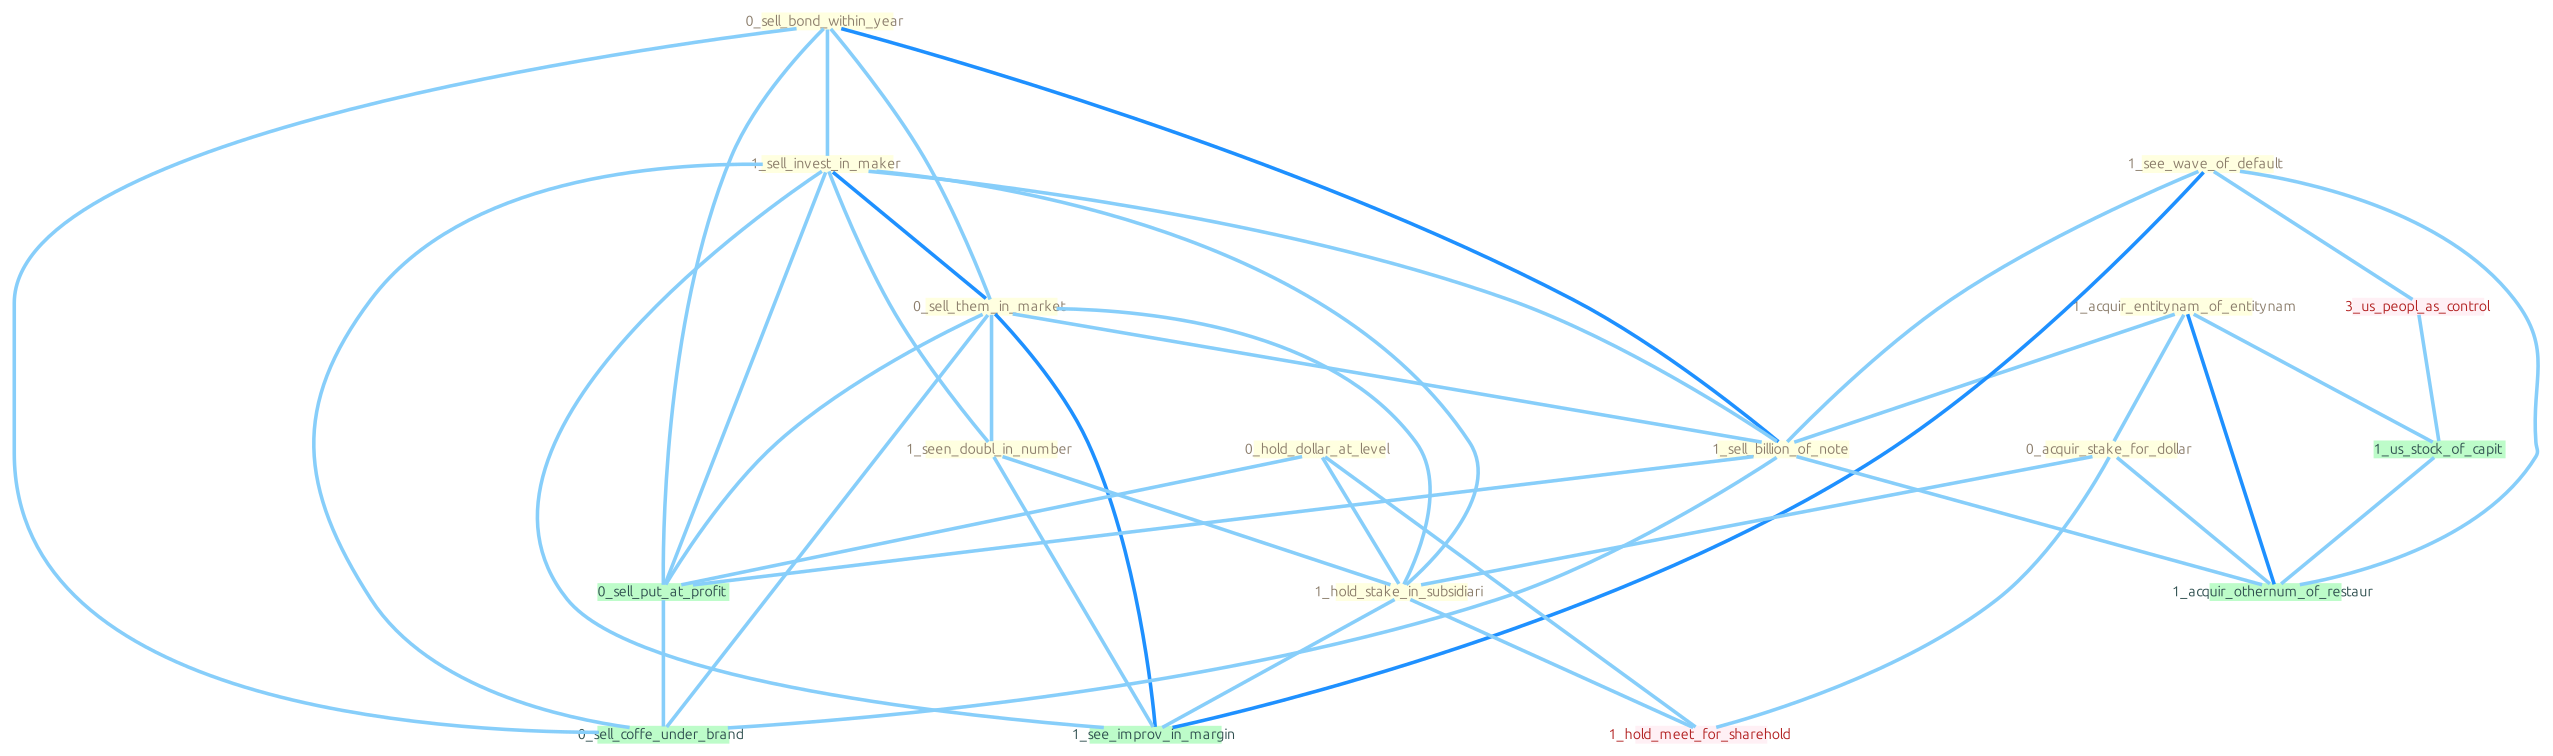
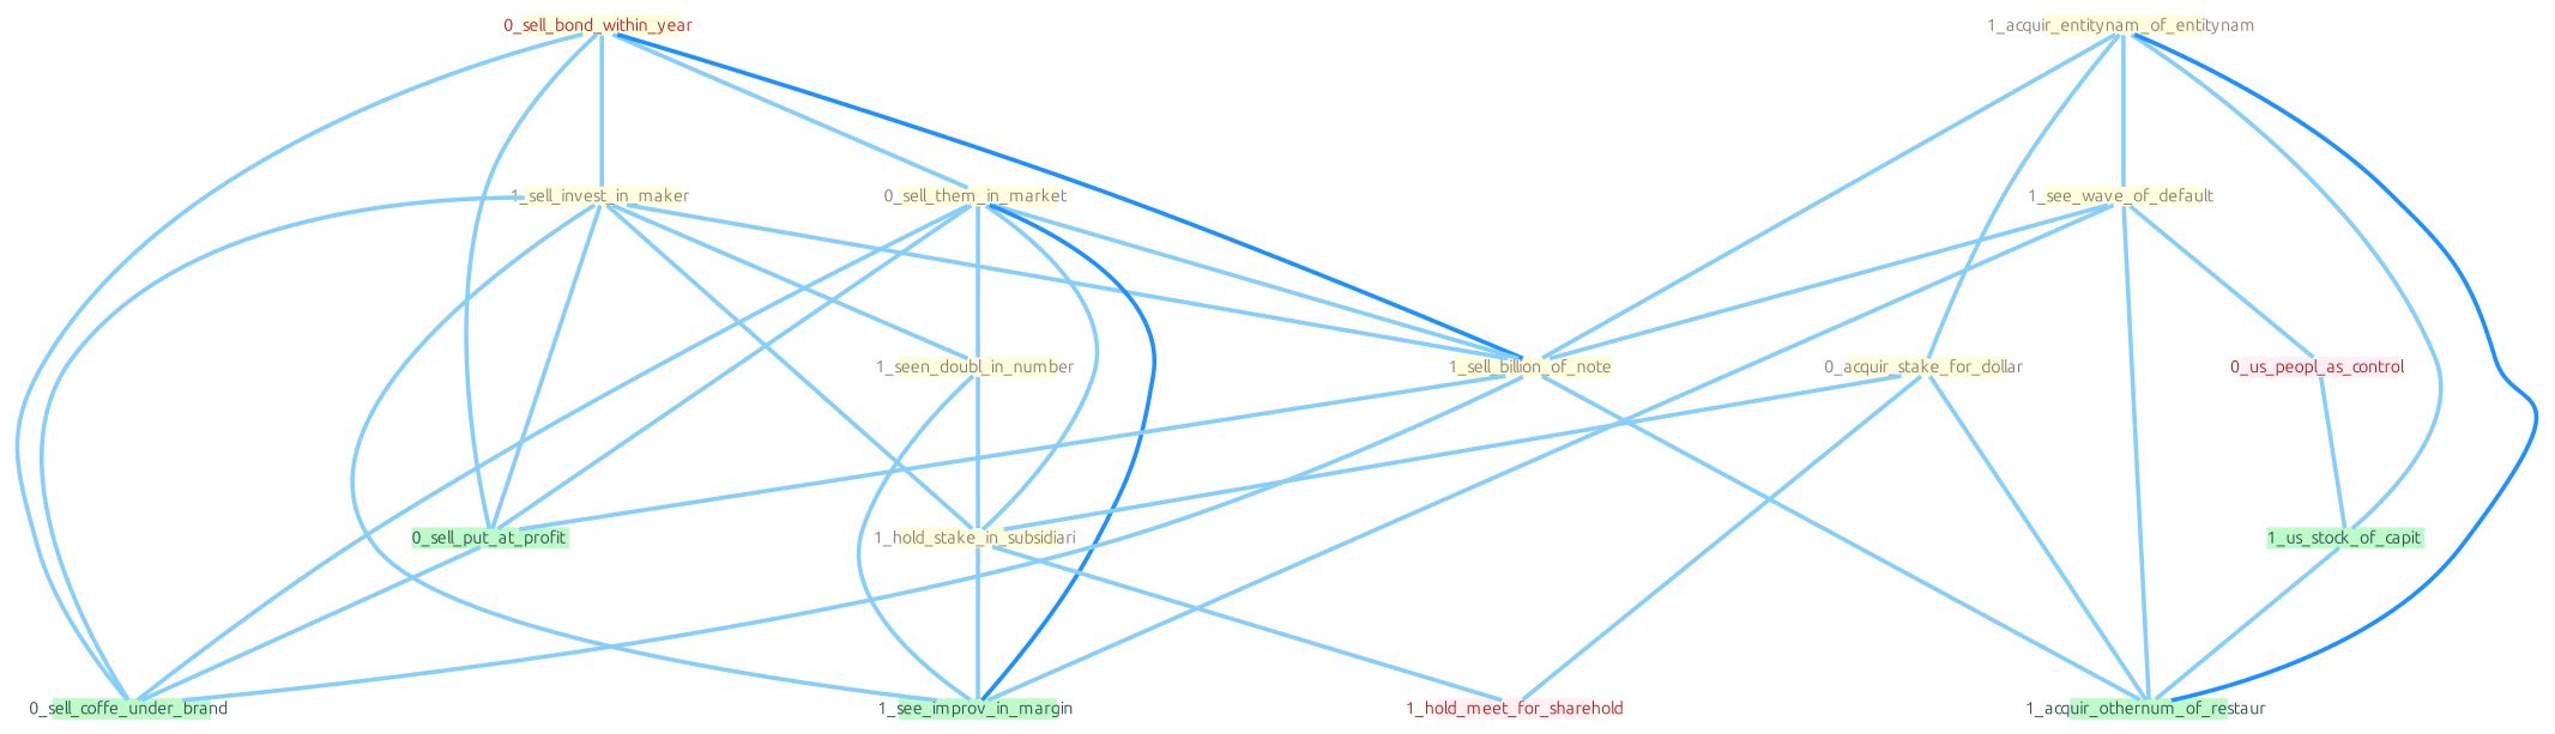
  graph {
    fontname=Ubuntu
    node [color="#ffffe0" fixedsize=true fontcolor="#8b7d6b" fontname=Ubuntu fontsize=4 shape=polygon style=filled]
    edge [color="#87cefa" fontname=Ubuntu w=1]
-   "0_sell_bond_within_year " [height=.06 width=.5]
+   "0_sell_bond_within_year " [fontcolor="#b22222" height=.06 width=.5]
    "1_sell_invest_in_maker " [height=.06 width=.5]
    "0_sell_them_in_market " [height=.06 width=.5]
    "1_acquir_entitynam_of_entitynam " [height=.06 width=.5]
    "1_see_wave_of_default " [height=.06 width=.5]
    "0_acquir_stake_for_dollar " [height=.06 width=.5]
    "1_sell_billion_of_note " [height=.06 width=.5]
-   "0_hold_dollar_at_level " [height=.06 width=.5]
    "1_seen_doubl_in_number " [height=.06 width=.5]
    "1_hold_stake_in_subsidiari " [height=.06 width=.5]
-   "0_us_peopl_as_control " [color="#fff0f5" fontcolor="#b22222" height=.06 width=.5 label="3_us_peopl_as_control"]
+   "0_us_peopl_as_control " [color="#fff0f5" fontcolor="#b22222" height=.06 width=.5]
    "1_hold_meet_for_sharehold " [color="#fff0f5" fontcolor="#b22222" height=.06 width=.5]
    "0_sell_put_at_profit " [color="#BDFCC9" fontcolor="#2f4f4f" height=.06 width=.5]
    "0_sell_coffe_under_brand " [color="#BDFCC9" fontcolor="#2f4f4f" height=.06 width=.5]
    "1_see_improv_in_margin " [color="#BDFCC9" fontcolor="#2f4f4f" height=.06 width=.5]
    "1_us_stock_of_capit " [color="#BDFCC9" fontcolor="#2f4f4f" height=.06 width=.5]
    "1_acquir_othernum_of_restaur " [color="#BDFCC9" fontcolor="#2f4f4f" height=.06 width=.5]
    subgraph sub_1 {
      "0_sell_bond_within_year "
      "1_sell_invest_in_maker "
      "0_sell_them_in_market "
      "1_acquir_entitynam_of_entitynam "
      "1_see_wave_of_default "
      "0_acquir_stake_for_dollar "
      "1_sell_billion_of_note "
-     "0_hold_dollar_at_level "
      "1_seen_doubl_in_number "
      "1_hold_stake_in_subsidiari "
    }
    subgraph sub_2 {
      "0_us_peopl_as_control "
      "1_hold_meet_for_sharehold "
    }
    "0_sell_bond_within_year " -- "1_sell_invest_in_maker "
    "0_sell_bond_within_year " -- "0_sell_them_in_market "
    "0_sell_bond_within_year " -- "1_sell_billion_of_note " [color="#1e90ff"]
    "0_sell_bond_within_year " -- "0_sell_put_at_profit "
    "0_sell_bond_within_year " -- "0_sell_coffe_under_brand "
-   "1_sell_invest_in_maker " -- "0_sell_them_in_market " [color="#1e90ff" w=2]
    "1_sell_invest_in_maker " -- "1_sell_billion_of_note "
    "1_sell_invest_in_maker " -- "1_seen_doubl_in_number "
    "1_sell_invest_in_maker " -- "1_hold_stake_in_subsidiari "
    "1_sell_invest_in_maker " -- "0_sell_put_at_profit "
    "1_sell_invest_in_maker " -- "0_sell_coffe_under_brand "
    "1_sell_invest_in_maker " -- "1_see_improv_in_margin "
    "0_sell_them_in_market " -- "1_sell_billion_of_note "
    "0_sell_them_in_market " -- "1_seen_doubl_in_number "
    "0_sell_them_in_market " -- "1_hold_stake_in_subsidiari "
    "0_sell_them_in_market " -- "0_sell_put_at_profit "
    "0_sell_them_in_market " -- "0_sell_coffe_under_brand "
    "0_sell_them_in_market " -- "1_see_improv_in_margin " [color="#1e90ff"]
+   "1_acquir_entitynam_of_entitynam " -- "1_see_wave_of_default "
    "1_acquir_entitynam_of_entitynam " -- "0_acquir_stake_for_dollar "
    "1_acquir_entitynam_of_entitynam " -- "1_sell_billion_of_note "
    "1_acquir_entitynam_of_entitynam " -- "1_us_stock_of_capit "
    "1_acquir_entitynam_of_entitynam " -- "1_acquir_othernum_of_restaur " [color="#1e90ff" w=2]
    "1_see_wave_of_default " -- "1_sell_billion_of_note "
    "1_see_wave_of_default " -- "0_us_peopl_as_control "
-   "1_see_wave_of_default " -- "1_see_improv_in_margin " [color="#1e90ff"]
+   "1_see_wave_of_default " -- "1_see_improv_in_margin "
    "1_see_wave_of_default " -- "1_acquir_othernum_of_restaur "
    "0_acquir_stake_for_dollar " -- "1_hold_stake_in_subsidiari "
    "0_acquir_stake_for_dollar " -- "1_hold_meet_for_sharehold "
    "0_acquir_stake_for_dollar " -- "1_acquir_othernum_of_restaur "
    "1_sell_billion_of_note " -- "0_sell_put_at_profit "
    "1_sell_billion_of_note " -- "0_sell_coffe_under_brand "
    "1_sell_billion_of_note " -- "1_acquir_othernum_of_restaur "
-   "0_hold_dollar_at_level " -- "1_hold_stake_in_subsidiari "
-   "0_hold_dollar_at_level " -- "1_hold_meet_for_sharehold "
-   "0_hold_dollar_at_level " -- "0_sell_put_at_profit "
    "1_seen_doubl_in_number " -- "1_hold_stake_in_subsidiari "
    "1_seen_doubl_in_number " -- "1_see_improv_in_margin "
    "1_hold_stake_in_subsidiari " -- "1_hold_meet_for_sharehold "
    "1_hold_stake_in_subsidiari " -- "1_see_improv_in_margin "
    "0_us_peopl_as_control " -- "1_us_stock_of_capit "
    "0_sell_put_at_profit " -- "0_sell_coffe_under_brand "
    "1_us_stock_of_capit " -- "1_acquir_othernum_of_restaur "
  }
